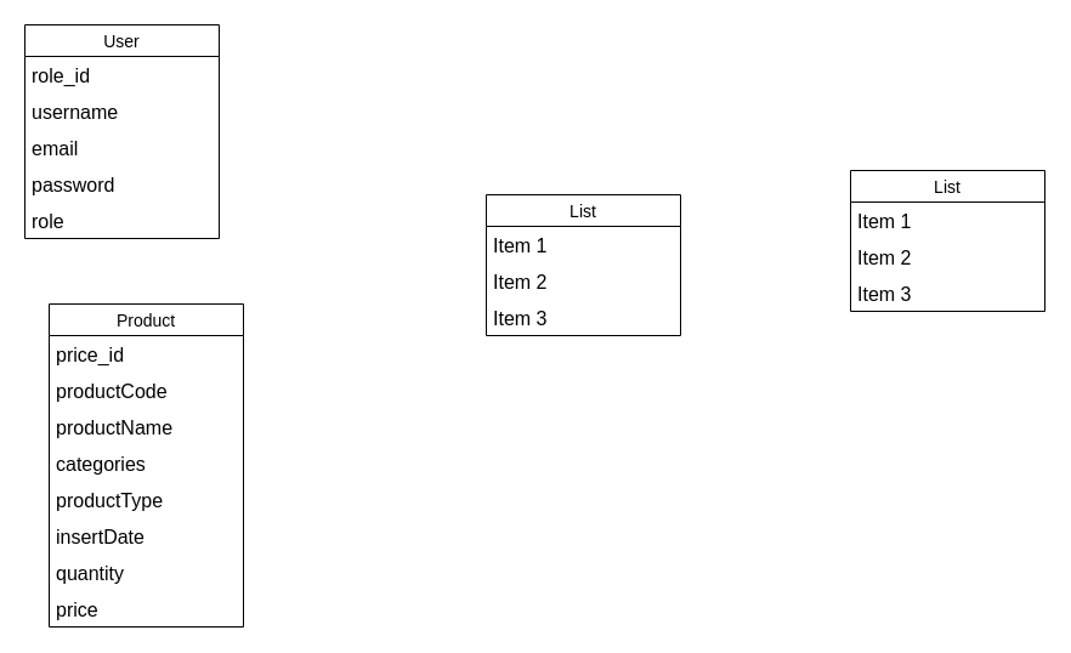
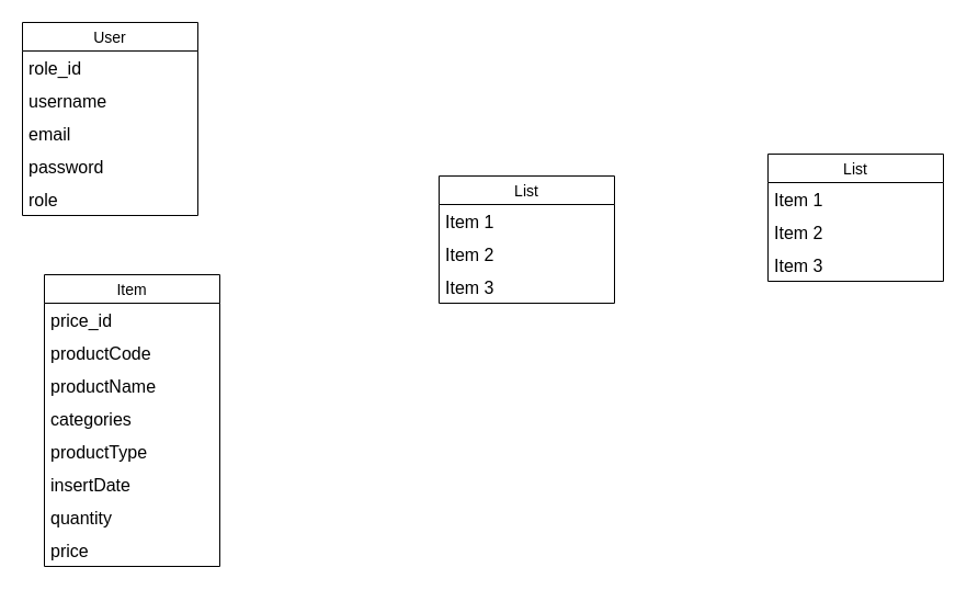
  <mxCell id="0" />
  <mxCell id="1" parent="0" />
- <mxCell id="2" value="Product" style="swimlane;fontStyle=0;childLayout=stackLayout;horizontal=1;startSize=26;horizontalStack=0;resizeParent=1;resizeParentMax=0;resizeLast=0;collapsible=1;marginBottom=0;align=center;fontSize=14;" vertex="1" parent="1"><mxGeometry x="40" y="250" width="160" height="266" as="geometry" /></mxCell>
+ <mxCell id="2" value="Item" style="swimlane;fontStyle=0;childLayout=stackLayout;horizontal=1;startSize=26;horizontalStack=0;resizeParent=1;resizeParentMax=0;resizeLast=0;collapsible=1;marginBottom=0;align=center;fontSize=14;" vertex="1" parent="1"><mxGeometry x="40" y="250" width="160" height="266" as="geometry" /></mxCell>
  <mxCell id="3" value="price_id" style="text;strokeColor=none;fillColor=none;spacingLeft=4;spacingRight=4;overflow=hidden;rotatable=0;points=[[0,0.5],[1,0.5]];portConstraint=eastwest;fontSize=16;whiteSpace=wrap;html=1;" vertex="1" parent="2"><mxGeometry y="26" width="160" height="30" as="geometry" /></mxCell>
  <mxCell id="4" value="productCode" style="text;strokeColor=none;fillColor=none;spacingLeft=4;spacingRight=4;overflow=hidden;rotatable=0;points=[[0,0.5],[1,0.5]];portConstraint=eastwest;fontSize=16;whiteSpace=wrap;html=1;" vertex="1" parent="2"><mxGeometry y="56" width="160" height="30" as="geometry" /></mxCell>
  <mxCell id="5" value="productName" style="text;strokeColor=none;fillColor=none;spacingLeft=4;spacingRight=4;overflow=hidden;rotatable=0;points=[[0,0.5],[1,0.5]];portConstraint=eastwest;fontSize=16;whiteSpace=wrap;html=1;" vertex="1" parent="2"><mxGeometry y="86" width="160" height="30" as="geometry" /></mxCell>
  <mxCell id="6" value="categories" style="text;strokeColor=none;fillColor=none;spacingLeft=4;spacingRight=4;overflow=hidden;rotatable=0;points=[[0,0.5],[1,0.5]];portConstraint=eastwest;fontSize=16;whiteSpace=wrap;html=1;" vertex="1" parent="2"><mxGeometry y="116" width="160" height="30" as="geometry" /></mxCell>
  <mxCell id="7" value="productType" style="text;strokeColor=none;fillColor=none;spacingLeft=4;spacingRight=4;overflow=hidden;rotatable=0;points=[[0,0.5],[1,0.5]];portConstraint=eastwest;fontSize=16;whiteSpace=wrap;html=1;" vertex="1" parent="2"><mxGeometry y="146" width="160" height="30" as="geometry" /></mxCell>
  <mxCell id="8" value="insertDate" style="text;strokeColor=none;fillColor=none;spacingLeft=4;spacingRight=4;overflow=hidden;rotatable=0;points=[[0,0.5],[1,0.5]];portConstraint=eastwest;fontSize=16;whiteSpace=wrap;html=1;" vertex="1" parent="2"><mxGeometry y="176" width="160" height="30" as="geometry" /></mxCell>
  <mxCell id="9" value="quantity" style="text;strokeColor=none;fillColor=none;spacingLeft=4;spacingRight=4;overflow=hidden;rotatable=0;points=[[0,0.5],[1,0.5]];portConstraint=eastwest;fontSize=16;whiteSpace=wrap;html=1;" vertex="1" parent="2"><mxGeometry y="206" width="160" height="30" as="geometry" /></mxCell>
  <mxCell id="10" value="price" style="text;strokeColor=none;fillColor=none;spacingLeft=4;spacingRight=4;overflow=hidden;rotatable=0;points=[[0,0.5],[1,0.5]];portConstraint=eastwest;fontSize=16;whiteSpace=wrap;html=1;" vertex="1" parent="2"><mxGeometry y="236" width="160" height="30" as="geometry" /></mxCell>
  <mxCell id="11" value="List" style="swimlane;fontStyle=0;childLayout=stackLayout;horizontal=1;startSize=26;horizontalStack=0;resizeParent=1;resizeParentMax=0;resizeLast=0;collapsible=1;marginBottom=0;align=center;fontSize=14;" vertex="1" parent="1"><mxGeometry x="700" y="140" width="160" height="116" as="geometry" /></mxCell>
  <mxCell id="12" value="Item 1" style="text;strokeColor=none;fillColor=none;spacingLeft=4;spacingRight=4;overflow=hidden;rotatable=0;points=[[0,0.5],[1,0.5]];portConstraint=eastwest;fontSize=16;whiteSpace=wrap;html=1;" vertex="1" parent="11"><mxGeometry y="26" width="160" height="30" as="geometry" /></mxCell>
  <mxCell id="13" value="Item 2" style="text;strokeColor=none;fillColor=none;spacingLeft=4;spacingRight=4;overflow=hidden;rotatable=0;points=[[0,0.5],[1,0.5]];portConstraint=eastwest;fontSize=16;whiteSpace=wrap;html=1;" vertex="1" parent="11"><mxGeometry y="56" width="160" height="30" as="geometry" /></mxCell>
  <mxCell id="14" value="Item 3" style="text;strokeColor=none;fillColor=none;spacingLeft=4;spacingRight=4;overflow=hidden;rotatable=0;points=[[0,0.5],[1,0.5]];portConstraint=eastwest;fontSize=16;whiteSpace=wrap;html=1;" vertex="1" parent="11"><mxGeometry y="86" width="160" height="30" as="geometry" /></mxCell>
  <mxCell id="15" value="List" style="swimlane;fontStyle=0;childLayout=stackLayout;horizontal=1;startSize=26;horizontalStack=0;resizeParent=1;resizeParentMax=0;resizeLast=0;collapsible=1;marginBottom=0;align=center;fontSize=14;" vertex="1" parent="1"><mxGeometry x="400" y="160" width="160" height="116" as="geometry" /></mxCell>
  <mxCell id="16" value="Item 1" style="text;strokeColor=none;fillColor=none;spacingLeft=4;spacingRight=4;overflow=hidden;rotatable=0;points=[[0,0.5],[1,0.5]];portConstraint=eastwest;fontSize=16;whiteSpace=wrap;html=1;" vertex="1" parent="15"><mxGeometry y="26" width="160" height="30" as="geometry" /></mxCell>
  <mxCell id="17" value="Item 2" style="text;strokeColor=none;fillColor=none;spacingLeft=4;spacingRight=4;overflow=hidden;rotatable=0;points=[[0,0.5],[1,0.5]];portConstraint=eastwest;fontSize=16;whiteSpace=wrap;html=1;" vertex="1" parent="15"><mxGeometry y="56" width="160" height="30" as="geometry" /></mxCell>
  <mxCell id="18" value="Item 3" style="text;strokeColor=none;fillColor=none;spacingLeft=4;spacingRight=4;overflow=hidden;rotatable=0;points=[[0,0.5],[1,0.5]];portConstraint=eastwest;fontSize=16;whiteSpace=wrap;html=1;" vertex="1" parent="15"><mxGeometry y="86" width="160" height="30" as="geometry" /></mxCell>
  <mxCell id="19" value="User" style="swimlane;fontStyle=0;childLayout=stackLayout;horizontal=1;startSize=26;horizontalStack=0;resizeParent=1;resizeParentMax=0;resizeLast=0;collapsible=1;marginBottom=0;align=center;fontSize=14;" vertex="1" parent="1"><mxGeometry x="20" y="20" width="160" height="176" as="geometry" /></mxCell>
  <mxCell id="20" value="role_id" style="text;strokeColor=none;fillColor=none;spacingLeft=4;spacingRight=4;overflow=hidden;rotatable=0;points=[[0,0.5],[1,0.5]];portConstraint=eastwest;fontSize=16;whiteSpace=wrap;html=1;" vertex="1" parent="19"><mxGeometry y="26" width="160" height="30" as="geometry" /></mxCell>
  <mxCell id="21" value="username" style="text;strokeColor=none;fillColor=none;spacingLeft=4;spacingRight=4;overflow=hidden;rotatable=0;points=[[0,0.5],[1,0.5]];portConstraint=eastwest;fontSize=16;whiteSpace=wrap;html=1;" vertex="1" parent="19"><mxGeometry y="56" width="160" height="30" as="geometry" /></mxCell>
  <mxCell id="22" value="email" style="text;strokeColor=none;fillColor=none;spacingLeft=4;spacingRight=4;overflow=hidden;rotatable=0;points=[[0,0.5],[1,0.5]];portConstraint=eastwest;fontSize=16;whiteSpace=wrap;html=1;" vertex="1" parent="19"><mxGeometry y="86" width="160" height="30" as="geometry" /></mxCell>
  <mxCell id="23" value="password" style="text;strokeColor=none;fillColor=none;spacingLeft=4;spacingRight=4;overflow=hidden;rotatable=0;points=[[0,0.5],[1,0.5]];portConstraint=eastwest;fontSize=16;whiteSpace=wrap;html=1;" vertex="1" parent="19"><mxGeometry y="116" width="160" height="30" as="geometry" /></mxCell>
  <mxCell id="24" value="role" style="text;strokeColor=none;fillColor=none;spacingLeft=4;spacingRight=4;overflow=hidden;rotatable=0;points=[[0,0.5],[1,0.5]];portConstraint=eastwest;fontSize=16;whiteSpace=wrap;html=1;" vertex="1" parent="19"><mxGeometry y="146" width="160" height="30" as="geometry" /></mxCell>
